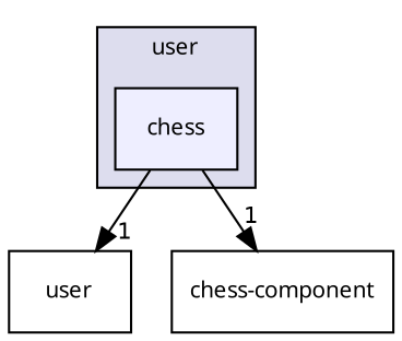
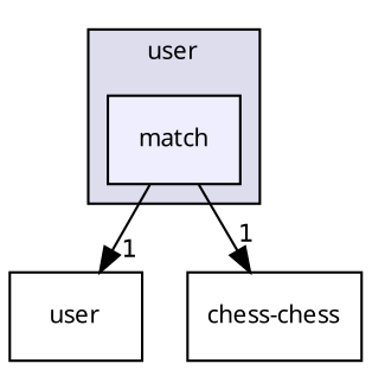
  digraph {
    compound=true
    fontname="Noto Sans"
    node [fontname="Noto Sans" fontsize=10 shape=box]
    edge [fontname="Noto Sans" headlabel=1 labeldistance=1.5 labelfontname=Helvetica labelfontsize=10]
-   n1 [fillcolor="#eeeeff" label=chess pencolor=black style=filled]
+   n1 [fillcolor="#eeeeff" label=match pencolor=black style=filled]
    n2 [label=user]
-   n3 [label="chess-component"]
+   n3 [label="chess-chess"]
    subgraph cluster_1 {
      bgcolor="#ddddee"
      fontsize=10
      label=user
      pencolor=black
      n1
    }
    n1 -> n2
    n1 -> n3
  }
